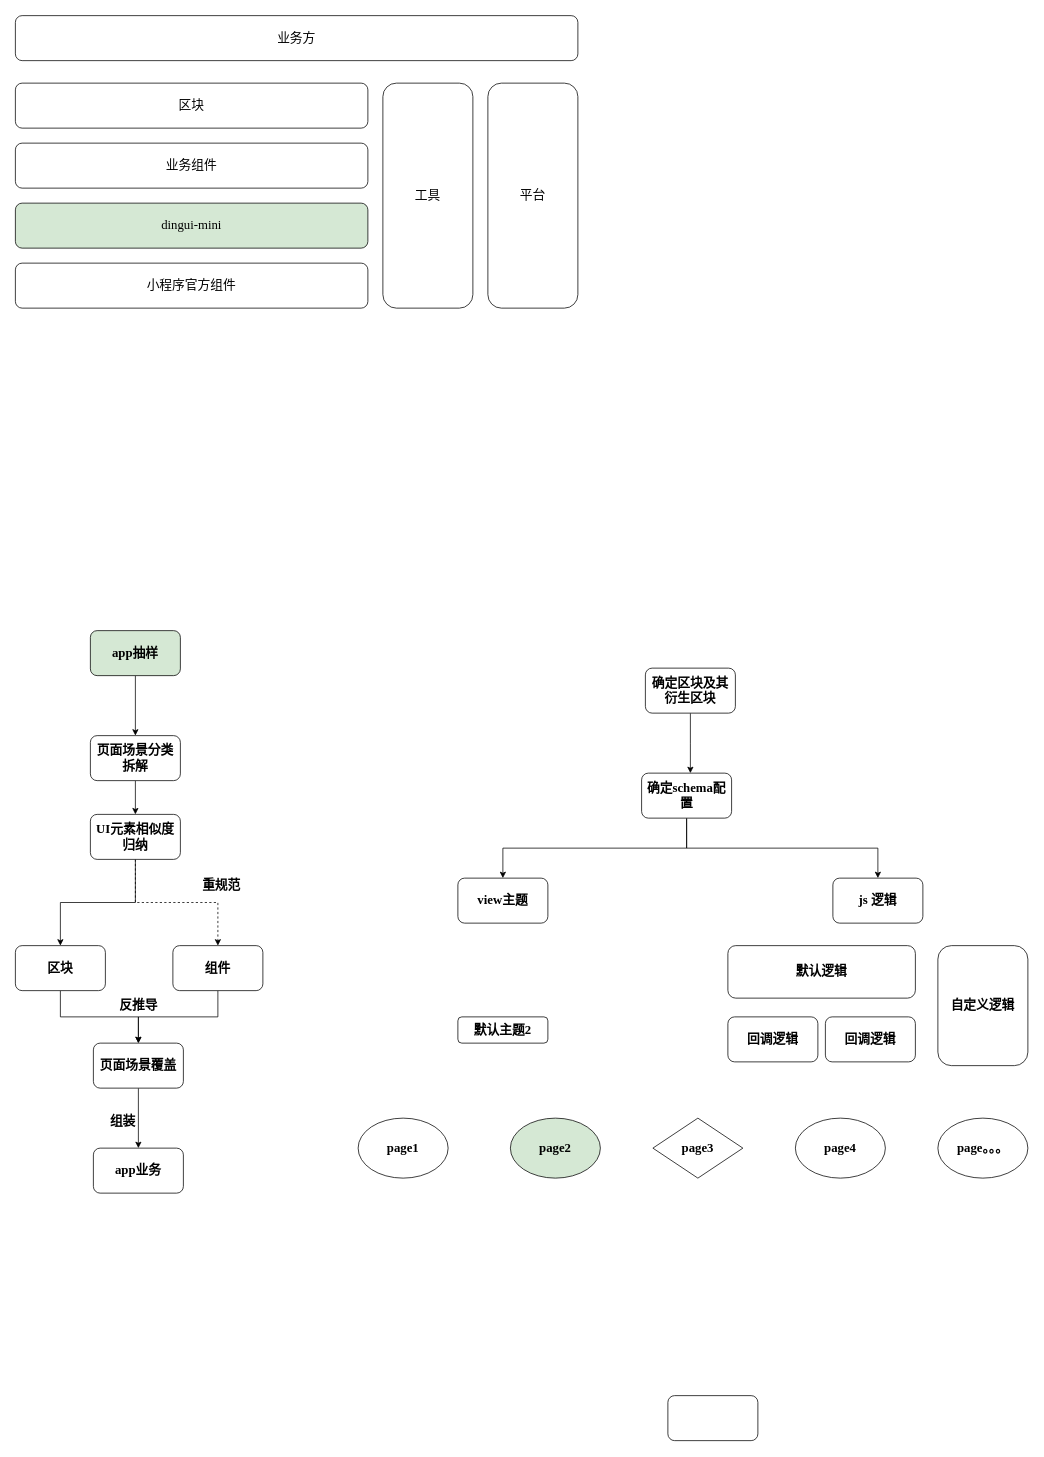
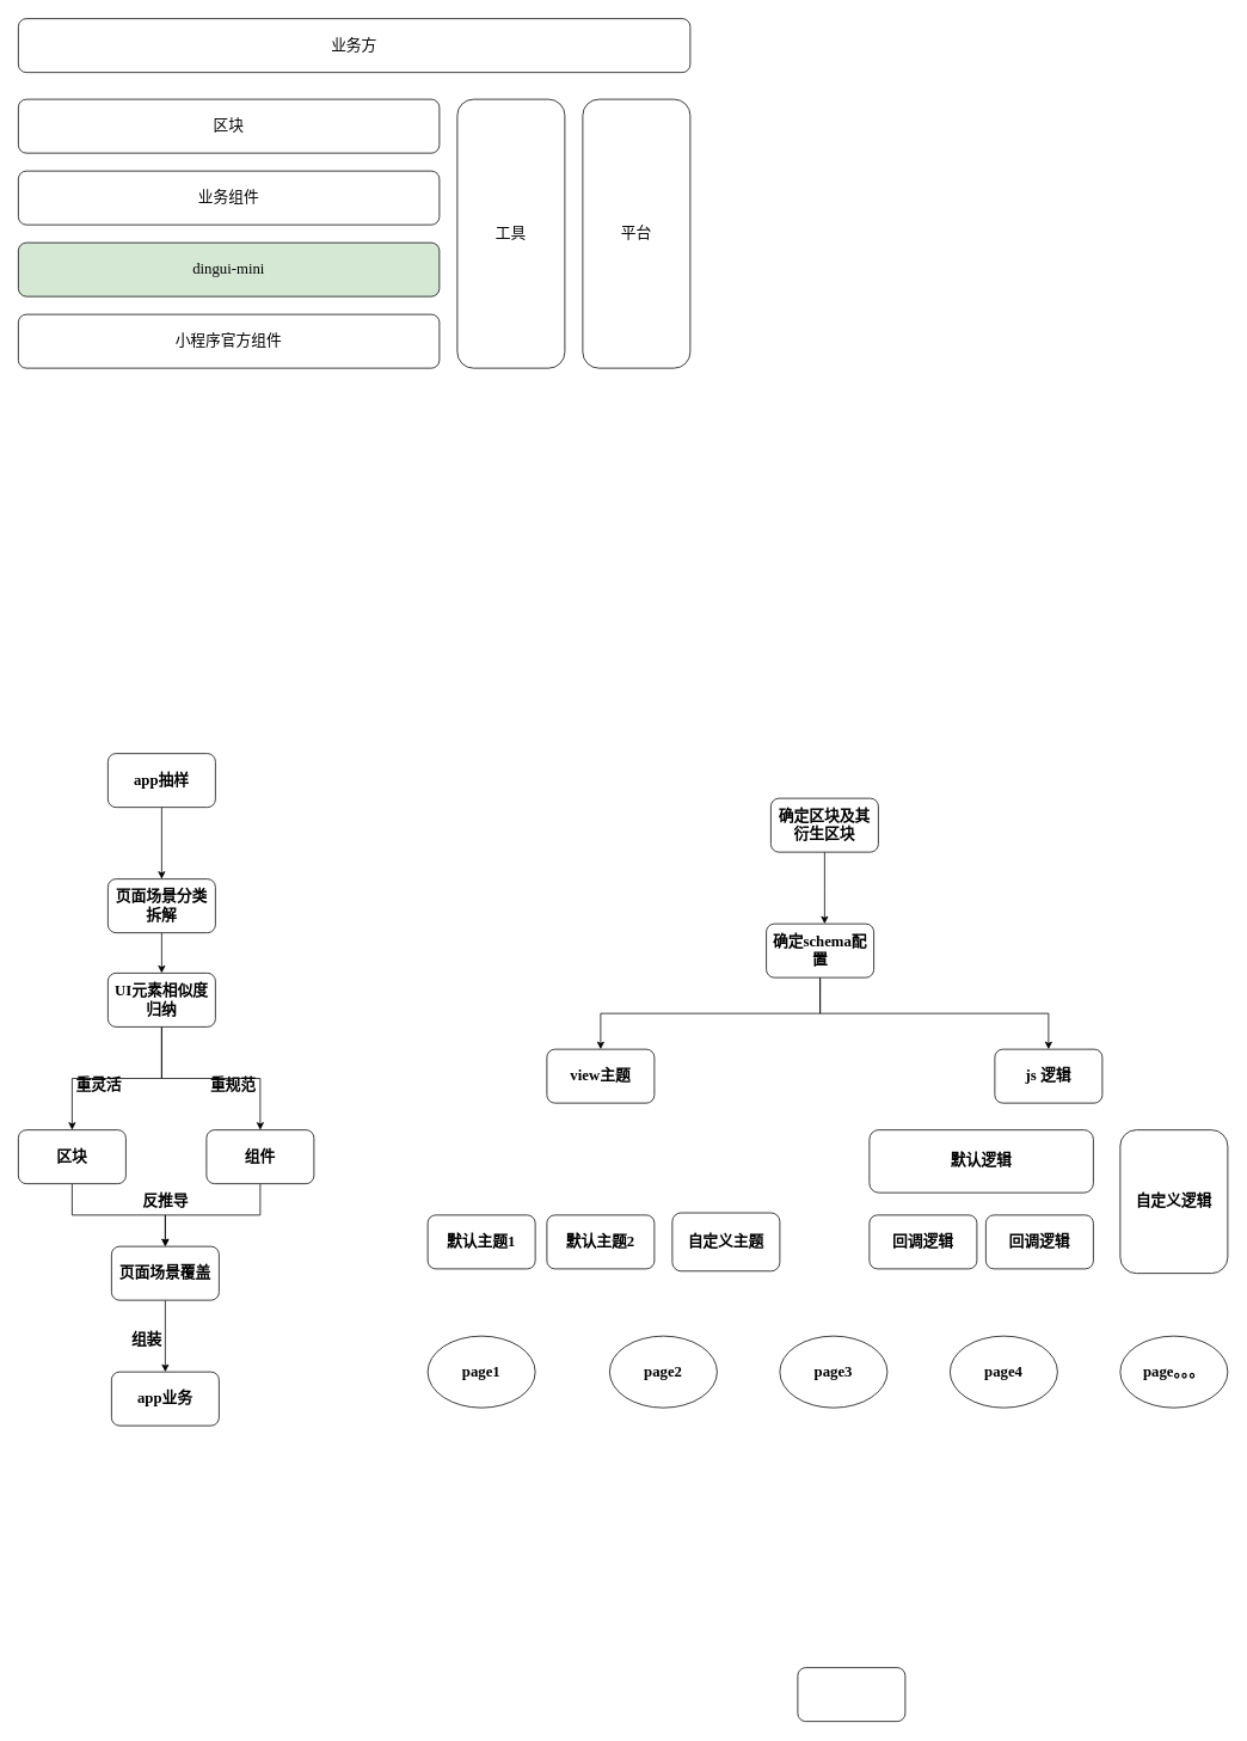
  <mxCell id="0" />
  <mxCell id="1" parent="0" />
  <mxCell id="2" value="" style="edgeStyle=orthogonalEdgeStyle;rounded=0;orthogonalLoop=1;jettySize=auto;html=1;fontFamily=Comic Sans MS;fontStyle=1;fontSize=17;" parent="1" edge="1"><mxGeometry relative="1" as="geometry"><mxPoint x="180" y="900" as="sourcePoint" /><mxPoint x="180" y="980" as="targetPoint" /></mxGeometry></mxCell>
- <mxCell id="3" value="app抽样" style="rounded=1;whiteSpace=wrap;html=1;fontFamily=Comic Sans MS;fontStyle=1;fontSize=17;fillColor=#d5e8d4;" parent="1" vertex="1"><mxGeometry x="120" y="840" width="120" height="60" as="geometry" /></mxCell>
+ <mxCell id="3" value="app抽样" style="rounded=1;whiteSpace=wrap;html=1;fontFamily=Comic Sans MS;fontStyle=1;fontSize=17;" parent="1" vertex="1"><mxGeometry x="120" y="840" width="120" height="60" as="geometry" /></mxCell>
  <mxCell id="4" value="" style="edgeStyle=orthogonalEdgeStyle;rounded=0;orthogonalLoop=1;jettySize=auto;html=1;fontFamily=Comic Sans MS;fontStyle=1;fontSize=17;" parent="1" source="5" target="8" edge="1"><mxGeometry relative="1" as="geometry" /></mxCell>
  <mxCell id="5" value="页面场景分类拆解" style="rounded=1;whiteSpace=wrap;html=1;fontFamily=Comic Sans MS;fontStyle=1;fontSize=17;" parent="1" vertex="1"><mxGeometry x="120" y="980" width="120" height="60" as="geometry" /></mxCell>
  <mxCell id="6" style="edgeStyle=orthogonalEdgeStyle;rounded=0;orthogonalLoop=1;jettySize=auto;html=1;exitX=0.5;exitY=1;exitDx=0;exitDy=0;entryX=0.5;entryY=0;entryDx=0;entryDy=0;fontFamily=Comic Sans MS;fontStyle=1;fontSize=17;" parent="1" source="8" target="10" edge="1"><mxGeometry relative="1" as="geometry" /></mxCell>
- <mxCell id="7" style="edgeStyle=orthogonalEdgeStyle;rounded=0;orthogonalLoop=1;jettySize=auto;html=1;fontFamily=Comic Sans MS;fontStyle=1;fontSize=17;dashed=1;" parent="1" source="8" target="12" edge="1"><mxGeometry relative="1" as="geometry" /></mxCell>
+ <mxCell id="7" style="edgeStyle=orthogonalEdgeStyle;rounded=0;orthogonalLoop=1;jettySize=auto;html=1;fontFamily=Comic Sans MS;fontStyle=1;fontSize=17;" parent="1" source="8" target="12" edge="1"><mxGeometry relative="1" as="geometry" /></mxCell>
  <mxCell id="8" value="UI元素相似度归纳" style="rounded=1;whiteSpace=wrap;html=1;fontFamily=Comic Sans MS;fontStyle=1;fontSize=17;" parent="1" vertex="1"><mxGeometry x="120" y="1085" width="120" height="60" as="geometry" /></mxCell>
  <mxCell id="9" style="edgeStyle=orthogonalEdgeStyle;rounded=0;orthogonalLoop=1;jettySize=auto;html=1;fontFamily=Comic Sans MS;fontStyle=1;fontSize=17;" parent="1" source="10" target="14" edge="1"><mxGeometry relative="1" as="geometry" /></mxCell>
  <mxCell id="10" value="区块" style="rounded=1;whiteSpace=wrap;html=1;fontFamily=Comic Sans MS;fontStyle=1;fontSize=17;" parent="1" vertex="1"><mxGeometry x="20" y="1260" width="120" height="60" as="geometry" /></mxCell>
  <mxCell id="11" style="edgeStyle=orthogonalEdgeStyle;rounded=0;orthogonalLoop=1;jettySize=auto;html=1;entryX=0.5;entryY=0;entryDx=0;entryDy=0;fontFamily=Comic Sans MS;fontStyle=1;fontSize=17;" parent="1" source="12" target="14" edge="1"><mxGeometry relative="1" as="geometry" /></mxCell>
  <mxCell id="12" value="组件" style="rounded=1;whiteSpace=wrap;html=1;fontFamily=Comic Sans MS;fontStyle=1;fontSize=17;" parent="1" vertex="1"><mxGeometry x="230" y="1260" width="120" height="60" as="geometry" /></mxCell>
  <mxCell id="13" value="" style="edgeStyle=orthogonalEdgeStyle;rounded=0;orthogonalLoop=1;jettySize=auto;html=1;fontFamily=Comic Sans MS;fontStyle=1;fontSize=17;" parent="1" source="14" target="15" edge="1"><mxGeometry relative="1" as="geometry" /></mxCell>
  <mxCell id="14" value="页面场景覆盖" style="rounded=1;whiteSpace=wrap;html=1;fontFamily=Comic Sans MS;fontStyle=1;fontSize=17;" parent="1" vertex="1"><mxGeometry x="124" y="1390" width="120" height="60" as="geometry" /></mxCell>
  <mxCell id="15" value="app业务" style="rounded=1;whiteSpace=wrap;html=1;fontFamily=Comic Sans MS;fontStyle=1;fontSize=17;" parent="1" vertex="1"><mxGeometry x="124" y="1530" width="120" height="60" as="geometry" /></mxCell>
- <mxCell id="17" value="重规范" style="text;html=1;strokeColor=none;fillColor=none;align=center;verticalAlign=middle;whiteSpace=wrap;rounded=0;fontFamily=Comic Sans MS;fontStyle=1;fontSize=17;" parent="1" vertex="1"><mxGeometry x="265" y="1170" width="60" height="20" as="geometry" /></mxCell>
+ <mxCell id="16" value="重灵活" style="text;html=1;strokeColor=none;fillColor=none;align=center;verticalAlign=middle;whiteSpace=wrap;rounded=0;fontFamily=Comic Sans MS;fontStyle=1;fontSize=17;" parent="1" vertex="1"><mxGeometry x="80" y="1200" width="60" height="20" as="geometry" /></mxCell>
+ <mxCell id="17" value="重规范" style="text;html=1;strokeColor=none;fillColor=none;align=center;verticalAlign=middle;whiteSpace=wrap;rounded=0;fontFamily=Comic Sans MS;fontStyle=1;fontSize=17;" parent="1" vertex="1"><mxGeometry x="230" y="1200" width="60" height="20" as="geometry" /></mxCell>
  <mxCell id="18" value="业务方" style="rounded=1;whiteSpace=wrap;html=1;fontFamily=Comic Sans MS;fontSize=17;" parent="1" vertex="1"><mxGeometry x="20" y="20" width="750" height="60" as="geometry" /></mxCell>
  <mxCell id="19" value="小程序官方组件" style="rounded=1;whiteSpace=wrap;html=1;fontFamily=Comic Sans MS;fontSize=17;" parent="1" vertex="1"><mxGeometry x="20" y="350" width="470" height="60" as="geometry" /></mxCell>
  <mxCell id="20" value="dingui-mini" style="rounded=1;whiteSpace=wrap;html=1;fontFamily=Comic Sans MS;fontSize=17;fillColor=#d5e8d4;" parent="1" vertex="1"><mxGeometry x="20" y="270" width="470" height="60" as="geometry" /></mxCell>
  <mxCell id="21" value="业务组件" style="rounded=1;whiteSpace=wrap;html=1;fontFamily=Comic Sans MS;fontSize=17;" parent="1" vertex="1"><mxGeometry x="20" y="190" width="470" height="60" as="geometry" /></mxCell>
  <mxCell id="22" value="区块" style="rounded=1;whiteSpace=wrap;html=1;fontFamily=Comic Sans MS;fontSize=17;" parent="1" vertex="1"><mxGeometry x="20" y="110" width="470" height="60" as="geometry" /></mxCell>
  <mxCell id="23" value="工具" style="rounded=1;whiteSpace=wrap;html=1;fontFamily=Comic Sans MS;fontSize=17;" parent="1" vertex="1"><mxGeometry x="510" y="110" width="120" height="300" as="geometry" /></mxCell>
  <mxCell id="24" value="平台" style="rounded=1;whiteSpace=wrap;html=1;fontFamily=Comic Sans MS;fontSize=17;" parent="1" vertex="1"><mxGeometry x="650" y="110" width="120" height="300" as="geometry" /></mxCell>
  <mxCell id="25" style="edgeStyle=orthogonalEdgeStyle;rounded=0;orthogonalLoop=1;jettySize=auto;html=1;exitX=0.5;exitY=1;exitDx=0;exitDy=0;fontFamily=Comic Sans MS;fontSize=17;" parent="1" edge="1"><mxGeometry relative="1" as="geometry"><mxPoint x="710" y="410" as="sourcePoint" /><mxPoint x="710" y="410" as="targetPoint" /></mxGeometry></mxCell>
  <mxCell id="26" value="反推导" style="text;html=1;align=center;verticalAlign=middle;resizable=0;points=[];autosize=1;fontSize=17;fontStyle=1" vertex="1" parent="1"><mxGeometry x="149" y="1325" width="70" height="30" as="geometry" /></mxCell>
  <mxCell id="27" value="组装" style="text;html=1;align=center;verticalAlign=middle;resizable=0;points=[];autosize=1;fontSize=17;fontStyle=1" vertex="1" parent="1"><mxGeometry x="138" y="1480" width="50" height="30" as="geometry" /></mxCell>
  <mxCell id="28" value="" style="edgeStyle=orthogonalEdgeStyle;rounded=0;orthogonalLoop=1;jettySize=auto;html=1;fontSize=17;" edge="1" parent="1" source="29"><mxGeometry relative="1" as="geometry"><mxPoint x="920" y="1030" as="targetPoint" /></mxGeometry></mxCell>
  <mxCell id="29" value="确定区块及其衍生区块" style="rounded=1;whiteSpace=wrap;html=1;fontFamily=Comic Sans MS;fontStyle=1;fontSize=17;" vertex="1" parent="1"><mxGeometry x="860" y="890" width="120" height="60" as="geometry" /></mxCell>
  <mxCell id="30" style="edgeStyle=orthogonalEdgeStyle;rounded=0;orthogonalLoop=1;jettySize=auto;html=1;exitX=0.5;exitY=1;exitDx=0;exitDy=0;entryX=0.5;entryY=0;entryDx=0;entryDy=0;fontFamily=Comic Sans MS;fontStyle=1;fontSize=17;" edge="1" source="32" parent="1" target="33"><mxGeometry relative="1" as="geometry"><mxPoint x="814.97" y="1170" as="targetPoint" /><Array as="points"><mxPoint x="915" y="1130" /><mxPoint x="670" y="1130" /></Array></mxGeometry></mxCell>
  <mxCell id="31" style="edgeStyle=orthogonalEdgeStyle;rounded=0;orthogonalLoop=1;jettySize=auto;html=1;fontFamily=Comic Sans MS;fontStyle=1;fontSize=17;entryX=0.5;entryY=0;entryDx=0;entryDy=0;" edge="1" source="32" parent="1" target="34"><mxGeometry relative="1" as="geometry"><mxPoint x="1025.029" y="1170" as="targetPoint" /><Array as="points"><mxPoint x="915" y="1130" /><mxPoint x="1170" y="1130" /></Array></mxGeometry></mxCell>
  <mxCell id="32" value="确定schema配置" style="rounded=1;whiteSpace=wrap;html=1;fontFamily=Comic Sans MS;fontStyle=1;fontSize=17;" vertex="1" parent="1"><mxGeometry x="854.97" y="1030" width="120" height="60" as="geometry" /></mxCell>
  <mxCell id="33" value="view主题" style="rounded=1;whiteSpace=wrap;html=1;fontFamily=Comic Sans MS;fontStyle=1;fontSize=17;" vertex="1" parent="1"><mxGeometry x="610" y="1170" width="120" height="60" as="geometry" /></mxCell>
  <mxCell id="34" value="js 逻辑" style="rounded=1;whiteSpace=wrap;html=1;fontFamily=Comic Sans MS;fontStyle=1;fontSize=17;" vertex="1" parent="1"><mxGeometry x="1110" y="1170" width="120" height="60" as="geometry" /></mxCell>
  <mxCell id="35" value="默认逻辑" style="rounded=1;whiteSpace=wrap;html=1;fontFamily=Comic Sans MS;fontStyle=1;fontSize=17;" vertex="1" parent="1"><mxGeometry x="970" y="1260" width="250" height="70" as="geometry" /></mxCell>
  <mxCell id="36" value="自定义逻辑" style="rounded=1;whiteSpace=wrap;html=1;fontFamily=Comic Sans MS;fontStyle=1;fontSize=17;" vertex="1" parent="1"><mxGeometry x="1250" y="1260" width="120" height="160" as="geometry" /></mxCell>
  <mxCell id="37" value="回调逻辑" style="rounded=1;whiteSpace=wrap;html=1;fontFamily=Comic Sans MS;fontStyle=1;fontSize=17;" vertex="1" parent="1"><mxGeometry x="970" y="1355" width="120" height="60" as="geometry" /></mxCell>
  <mxCell id="38" value="回调逻辑" style="rounded=1;whiteSpace=wrap;html=1;fontFamily=Comic Sans MS;fontStyle=1;fontSize=17;" vertex="1" parent="1"><mxGeometry x="1100" y="1355" width="120" height="60" as="geometry" /></mxCell>
- <mxCell id="40" value="默认主题2" style="rounded=1;whiteSpace=wrap;html=1;fontFamily=Comic Sans MS;fontStyle=1;fontSize=17;" vertex="1" parent="1"><mxGeometry x="610" y="1355" width="120" height="35" as="geometry" /></mxCell>
+ <mxCell id="39" value="默认主题1" style="rounded=1;whiteSpace=wrap;html=1;fontFamily=Comic Sans MS;fontStyle=1;fontSize=17;" vertex="1" parent="1"><mxGeometry x="477" y="1355" width="120" height="60" as="geometry" /></mxCell>
+ <mxCell id="40" value="默认主题2" style="rounded=1;whiteSpace=wrap;html=1;fontFamily=Comic Sans MS;fontStyle=1;fontSize=17;" vertex="1" parent="1"><mxGeometry x="610" y="1355" width="120" height="60" as="geometry" /></mxCell>
+ <mxCell id="41" value="自定义主题" style="rounded=1;whiteSpace=wrap;html=1;fontFamily=Comic Sans MS;fontStyle=1;fontSize=17;" vertex="1" parent="1"><mxGeometry x="750" y="1352.5" width="120" height="65" as="geometry" /></mxCell>
  <mxCell id="42" value="page1" style="ellipse;whiteSpace=wrap;html=1;rounded=1;fontFamily=Comic Sans MS;fontSize=17;fontStyle=1;" vertex="1" parent="1"><mxGeometry x="477" y="1490" width="120" height="80" as="geometry" /></mxCell>
- <mxCell id="43" value="page2" style="ellipse;whiteSpace=wrap;html=1;rounded=1;fontFamily=Comic Sans MS;fontSize=17;fontStyle=1;fillColor=#d5e8d4;" vertex="1" parent="1"><mxGeometry x="680" y="1490" width="120" height="80" as="geometry" /></mxCell>
- <mxCell id="44" value="page3" style="rhombus;whiteSpace=wrap;html=1;fontFamily=Comic Sans MS;fontSize=17;fontStyle=1;" vertex="1" parent="1"><mxGeometry x="870" y="1490" width="120" height="80" as="geometry" /></mxCell>
+ <mxCell id="43" value="page2" style="ellipse;whiteSpace=wrap;html=1;rounded=1;fontFamily=Comic Sans MS;fontSize=17;fontStyle=1;" vertex="1" parent="1"><mxGeometry x="680" y="1490" width="120" height="80" as="geometry" /></mxCell>
+ <mxCell id="44" value="page3" style="ellipse;whiteSpace=wrap;html=1;rounded=1;fontFamily=Comic Sans MS;fontSize=17;fontStyle=1;" vertex="1" parent="1"><mxGeometry x="870" y="1490" width="120" height="80" as="geometry" /></mxCell>
  <mxCell id="45" value="page4" style="ellipse;whiteSpace=wrap;html=1;rounded=1;fontFamily=Comic Sans MS;fontSize=17;fontStyle=1;" vertex="1" parent="1"><mxGeometry x="1060" y="1490" width="120" height="80" as="geometry" /></mxCell>
  <mxCell id="46" value="page。。。" style="ellipse;whiteSpace=wrap;html=1;rounded=1;fontFamily=Comic Sans MS;fontSize=17;fontStyle=1;" vertex="1" parent="1"><mxGeometry x="1250" y="1490" width="120" height="80" as="geometry" /></mxCell>
  <mxCell id="47" value="" style="rounded=1;whiteSpace=wrap;html=1;fontSize=17;" vertex="1" parent="1"><mxGeometry x="890" y="1860" width="120" height="60" as="geometry" /></mxCell>
